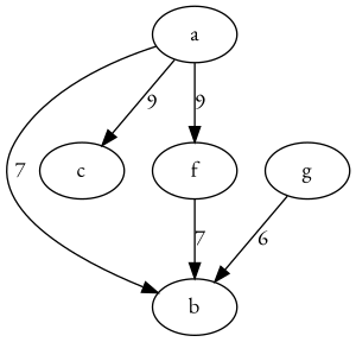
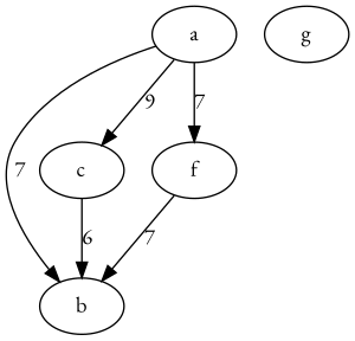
  digraph {
    fontname="EB Garamond"
    node [fontname="EB Garamond" weight=2]
    edge [fontname="EB Garamond" weight=7]
    b [weight=5]
    a
    c [weight=6]
    f [weight=4]
    g
    a -> b [label=7 weight=2]
    a -> c [label=9 weight=4]
-   a -> f [label=9]
-   g -> b [label=6 weight=6]
+   a -> f [label=7]
+   c -> b [label=6 weight=6]
    f -> b [label=7]
  }
